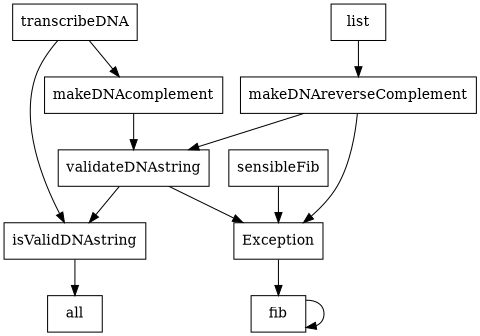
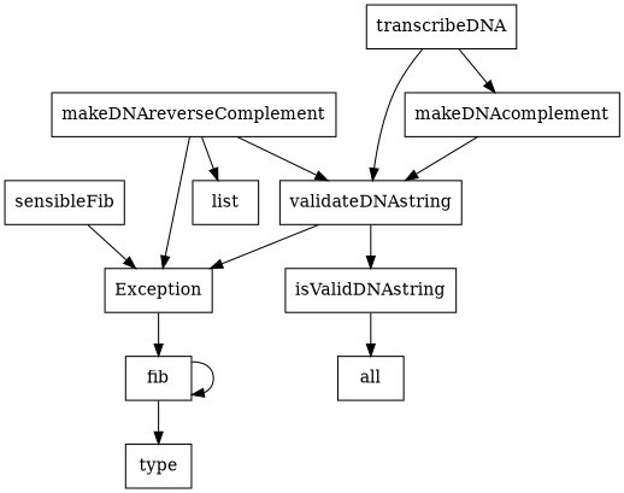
  digraph {
    node [shape=box]
    fib
+   type
    sensibleFib
    Exception
    makeDNAreverseComplement
    validateDNAstring
    list
    makeDNAcomplement
    isValidDNAstring
    all
    transcribeDNA
    fib -> fib
+   fib -> type
    sensibleFib -> Exception
    Exception -> fib
    makeDNAreverseComplement -> Exception
    makeDNAreverseComplement -> validateDNAstring
-   list -> makeDNAreverseComplement
+   makeDNAreverseComplement -> list
    validateDNAstring -> Exception
    validateDNAstring -> isValidDNAstring
    makeDNAcomplement -> validateDNAstring
    isValidDNAstring -> all
-   transcribeDNA -> isValidDNAstring
+   transcribeDNA -> validateDNAstring
    transcribeDNA -> makeDNAcomplement
  }
